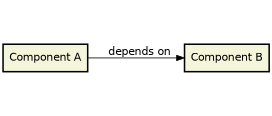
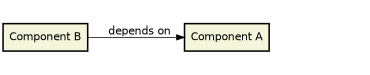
  digraph {
    compound=true
    fontname=helvetica
    newrank=true
    rankdir=LR
    node [fontname=helvetica shape=box style="bold,filled"]
    edge [dir=none fontname=helvetica style=invisible]
    n1 [fillcolor=beige label="Component A"]
    0 [style=invisible]
    n3 [fillcolor=beige label="Component B"]
    n4 [label=YYYYYYYYY style=invisible]
    n1 -> 0
-   n1 -> n3 [label="  depends on" dir="" style=""]
+   n3 -> n1 [label="  depends on" dir="" style=""]
    n1 -> n4
  }
